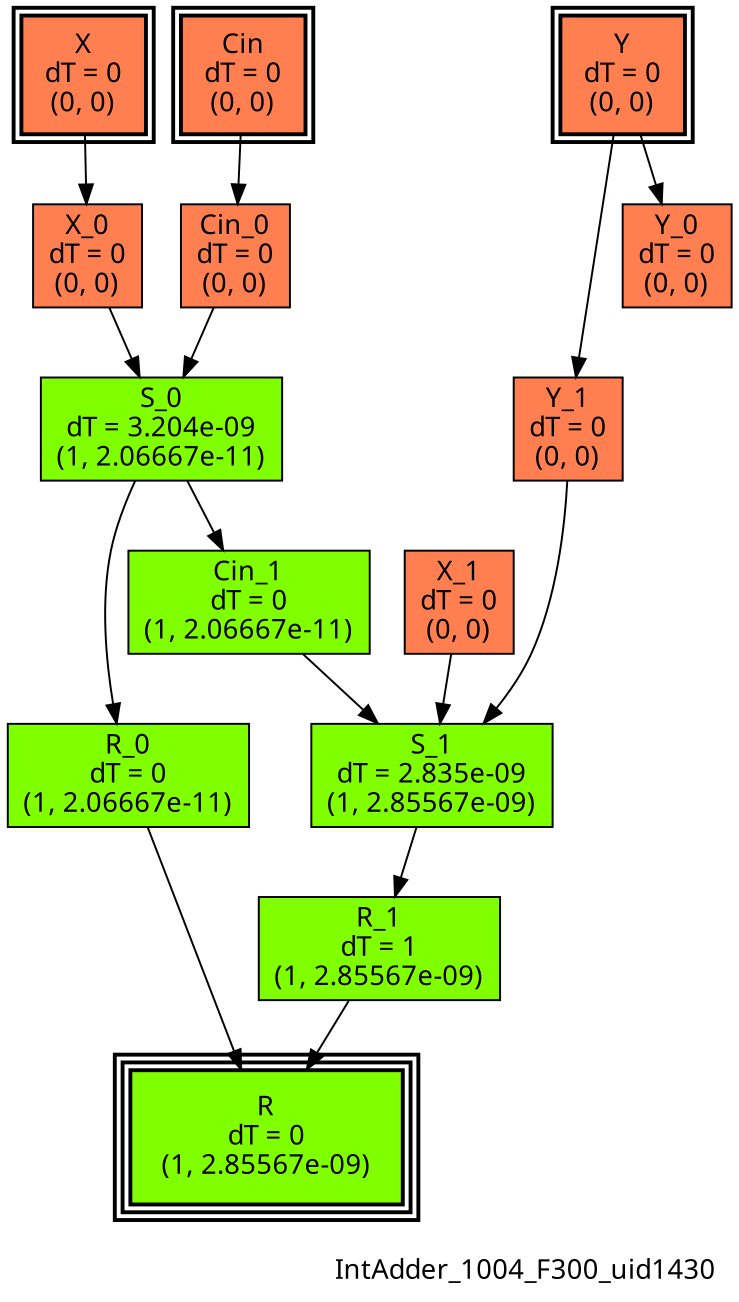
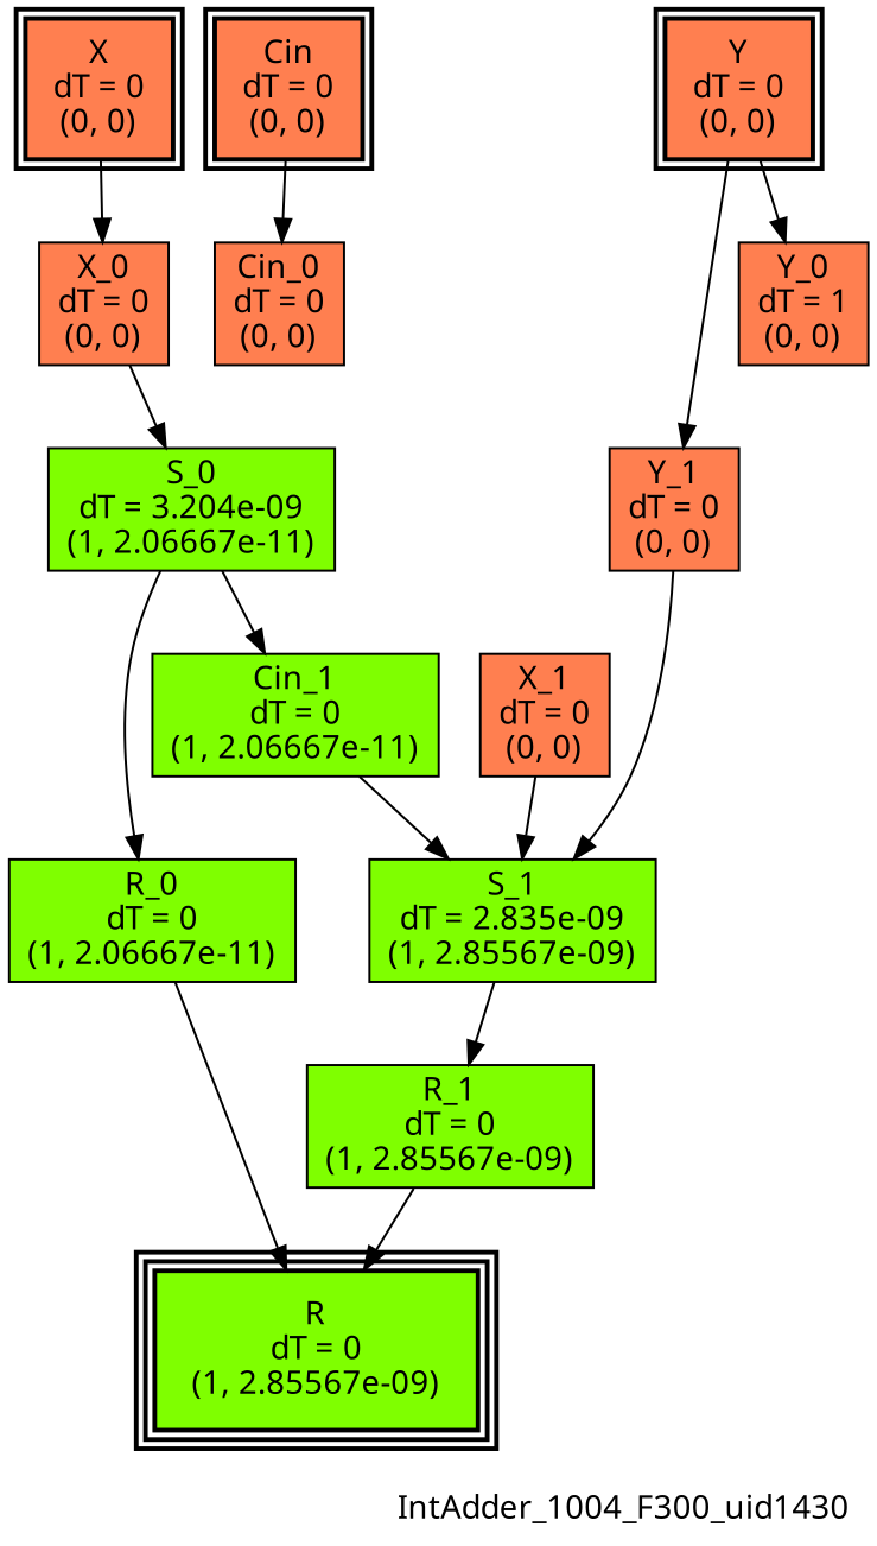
  digraph {
    fontname="Noto Sans"
    label=IntAdder_1004_F300_uid1430
    labeljust=right
    labelloc=bottom
    nodesep=0.25
    ranksep=0.5
    node [color=black fillcolor=coral fontname="Noto Sans" peripheries=1 shape=box style=filled]
    edge [arrowhead=normal arrowsize=1.0 arrowtail=normal color=black dir=forward fontname="Noto Sans"]
    n1 [label="X\ndT = 0\n(0, 0)" peripheries=2 style="bold, filled"]
    n2 [label="Y\ndT = 0\n(0, 0)" peripheries=2 style="bold, filled"]
    n3 [label="Cin\ndT = 0\n(0, 0)" peripheries=2 style="bold, filled"]
    n4 [fillcolor=chartreuse label="R\ndT = 0\n(1, 2.85567e-09)" peripheries=3 style="bold, filled"]
    n5 [label="X_0\ndT = 0\n(0, 0)"]
-   n6 [label="Y_0\ndT = 0\n(0, 0)"]
+   n6 [label="Y_0\ndT = 1\n(0, 0)"]
    n7 [label="Y_1\ndT = 0\n(0, 0)"]
    n8 [label="Cin_0\ndT = 0\n(0, 0)"]
    n9 [fillcolor=chartreuse label="S_0\ndT = 3.204e-09\n(1, 2.06667e-11)"]
    n10 [label="X_1\ndT = 0\n(0, 0)"]
    n11 [fillcolor=chartreuse label="S_1\ndT = 2.835e-09\n(1, 2.85567e-09)"]
    n12 [fillcolor=chartreuse label="R_0\ndT = 0\n(1, 2.06667e-11)"]
    n13 [fillcolor=chartreuse label="Cin_1\ndT = 0\n(1, 2.06667e-11)"]
-   n14 [fillcolor=chartreuse label="R_1\ndT = 1\n(1, 2.85567e-09)"]
+   n14 [fillcolor=chartreuse label="R_1\ndT = 0\n(1, 2.85567e-09)"]
    subgraph sub_1 {
      rank=same
      n1
      n2
      n3
    }
    subgraph sub_2 {
      rank=same
      n4
    }
    n1 -> n5
    n2 -> n6
    n2 -> n7
    n3 -> n8
    n5 -> n9
    n7 -> n11
-   n8 -> n9
    n9 -> n12
    n9 -> n13
    n10 -> n11
    n11 -> n14
    n12 -> n4
    n13 -> n11
    n14 -> n4
  }
